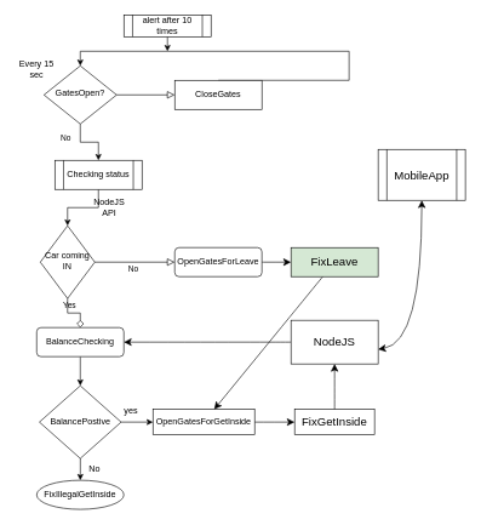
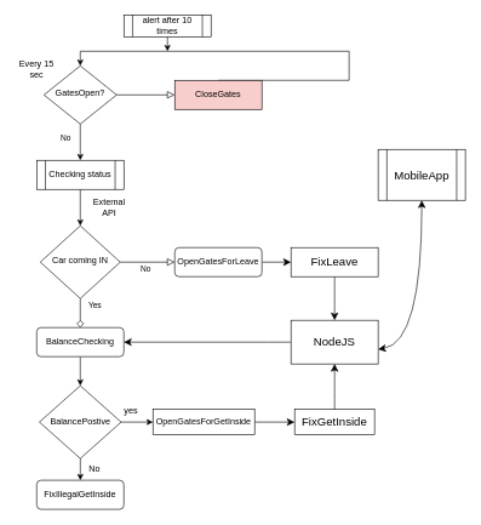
  <mxCell id="0" />
  <mxCell id="1" parent="0" />
  <mxCell id="2" value="No" style="edgeStyle=orthogonalEdgeStyle;rounded=0;html=1;jettySize=auto;orthogonalLoop=1;fontSize=11;endArrow=block;endFill=0;endSize=8;strokeWidth=1;shadow=0;labelBackgroundColor=none;" parent="1" source="4" target="6" edge="1"><mxGeometry x="-1" y="-92" relative="1" as="geometry"><mxPoint x="-70" y="-32" as="offset" /></mxGeometry></mxCell>
  <mxCell id="3" style="edgeStyle=orthogonalEdgeStyle;rounded=0;orthogonalLoop=1;jettySize=auto;html=1;entryX=0.5;entryY=0;entryDx=0;entryDy=0;" parent="1" source="4" target="17" edge="1"><mxGeometry relative="1" as="geometry" /></mxCell>
  <mxCell id="4" value="GatesOpen?" style="rhombus;whiteSpace=wrap;html=1;shadow=0;fontFamily=Helvetica;fontSize=12;align=center;strokeWidth=1;spacing=6;spacingTop=-4;" parent="1" vertex="1"><mxGeometry x="60" y="90" width="100" height="80" as="geometry" /></mxCell>
  <mxCell id="5" style="edgeStyle=orthogonalEdgeStyle;rounded=0;orthogonalLoop=1;jettySize=auto;html=1;exitX=0.5;exitY=0;exitDx=0;exitDy=0;entryX=0.5;entryY=0;entryDx=0;entryDy=0;" parent="1" source="6" target="4" edge="1"><mxGeometry relative="1" as="geometry"><Array as="points"><mxPoint x="480" y="110" /><mxPoint x="480" y="70" /><mxPoint x="110" y="70" /></Array></mxGeometry></mxCell>
- <mxCell id="6" value="CloseGates" style="rounded=1;whiteSpace=wrap;html=1;fontSize=12;glass=0;strokeWidth=1;shadow=0;arcSize=0;" parent="1" vertex="1"><mxGeometry x="240" y="110" width="120" height="40" as="geometry" /></mxCell>
+ <mxCell id="6" value="CloseGates" style="rounded=1;whiteSpace=wrap;html=1;fontSize=12;glass=0;strokeWidth=1;shadow=0;arcSize=0;fillColor=#f8cecc;" parent="1" vertex="1"><mxGeometry x="240" y="110" width="120" height="40" as="geometry" /></mxCell>
  <mxCell id="7" value="No" style="rounded=0;html=1;jettySize=auto;orthogonalLoop=1;fontSize=11;endArrow=diamond;endFill=0;endSize=8;strokeWidth=1;shadow=0;labelBackgroundColor=none;edgeStyle=orthogonalEdgeStyle;" parent="1" source="9" target="11" edge="1"><mxGeometry x="-1" y="98" relative="1" as="geometry"><mxPoint x="-8" y="-40" as="offset" /></mxGeometry></mxCell>
  <mxCell id="8" value="Yes" style="edgeStyle=orthogonalEdgeStyle;rounded=0;html=1;jettySize=auto;orthogonalLoop=1;fontSize=11;endArrow=block;endFill=0;endSize=8;strokeWidth=1;shadow=0;labelBackgroundColor=none;" parent="1" source="9" target="13" edge="1"><mxGeometry x="-1" y="-69" relative="1" as="geometry"><mxPoint x="-35" y="-9" as="offset" /></mxGeometry></mxCell>
- <mxCell id="9" value="Car coming IN" style="rhombus;whiteSpace=wrap;html=1;shadow=0;fontFamily=Helvetica;fontSize=12;align=center;strokeWidth=1;spacing=6;spacingTop=-4;" parent="1" vertex="1"><mxGeometry x="55" y="310" width="75" height="100" as="geometry" /></mxCell>
+ <mxCell id="9" value="Car coming IN" style="rhombus;whiteSpace=wrap;html=1;shadow=0;fontFamily=Helvetica;fontSize=12;align=center;strokeWidth=1;spacing=6;spacingTop=-4;" parent="1" vertex="1"><mxGeometry x="55" y="310" width="110" height="100" as="geometry" /></mxCell>
  <mxCell id="10" style="edgeStyle=orthogonalEdgeStyle;rounded=0;orthogonalLoop=1;jettySize=auto;html=1;entryX=0.5;entryY=0;entryDx=0;entryDy=0;" parent="1" source="11" target="22" edge="1"><mxGeometry relative="1" as="geometry" /></mxCell>
  <mxCell id="11" value="BalanceChecking" style="rounded=1;whiteSpace=wrap;html=1;fontSize=12;glass=0;strokeWidth=1;shadow=0;" parent="1" vertex="1"><mxGeometry x="50" y="450" width="120" height="40" as="geometry" /></mxCell>
  <mxCell id="12" style="edgeStyle=none;curved=1;rounded=0;orthogonalLoop=1;jettySize=auto;html=1;entryX=0;entryY=0.5;entryDx=0;entryDy=0;fontSize=12;startSize=8;endSize=8;" edge="1" parent="1" source="13" target="31"><mxGeometry relative="1" as="geometry" /></mxCell>
  <mxCell id="13" value="OpenGatesForLeave" style="rounded=1;whiteSpace=wrap;html=1;fontSize=12;glass=0;strokeWidth=1;shadow=0;" parent="1" vertex="1"><mxGeometry x="240" y="340" width="120" height="40" as="geometry" /></mxCell>
  <mxCell id="14" style="edgeStyle=orthogonalEdgeStyle;rounded=0;orthogonalLoop=1;jettySize=auto;html=1;" parent="1" source="15" edge="1"><mxGeometry relative="1" as="geometry"><mxPoint x="230" y="70" as="targetPoint" /></mxGeometry></mxCell>
  <mxCell id="15" value="alert after 10 times" style="shape=process;whiteSpace=wrap;html=1;backgroundOutline=1;" parent="1" vertex="1"><mxGeometry x="170" y="20" width="120" height="30" as="geometry" /></mxCell>
  <mxCell id="16" style="edgeStyle=orthogonalEdgeStyle;rounded=0;orthogonalLoop=1;jettySize=auto;html=1;entryX=0.5;entryY=0;entryDx=0;entryDy=0;" parent="1" source="17" target="9" edge="1"><mxGeometry relative="1" as="geometry" /></mxCell>
- <mxCell id="17" value="Checking status" style="shape=process;whiteSpace=wrap;html=1;backgroundOutline=1;" parent="1" vertex="1"><mxGeometry x="75" y="220" width="120" height="40" as="geometry" /></mxCell>
- <mxCell id="18" value="NodeJS API" style="text;html=1;strokeColor=none;fillColor=none;align=center;verticalAlign=middle;whiteSpace=wrap;rounded=0;" parent="1" vertex="1"><mxGeometry x="120" y="270" width="60" height="30" as="geometry" /></mxCell>
+ <mxCell id="17" value="Checking status" style="shape=process;whiteSpace=wrap;html=1;backgroundOutline=1;" parent="1" vertex="1"><mxGeometry x="50" y="220" width="120" height="40" as="geometry" /></mxCell>
+ <mxCell id="18" value="External API" style="text;html=1;strokeColor=none;fillColor=none;align=center;verticalAlign=middle;whiteSpace=wrap;rounded=0;" parent="1" vertex="1"><mxGeometry x="120" y="270" width="60" height="30" as="geometry" /></mxCell>
  <mxCell id="19" value="Every 15 sec" style="text;html=1;strokeColor=none;fillColor=none;align=center;verticalAlign=middle;whiteSpace=wrap;rounded=0;" parent="1" vertex="1"><mxGeometry x="20" y="80" width="60" height="30" as="geometry" /></mxCell>
  <mxCell id="20" style="edgeStyle=orthogonalEdgeStyle;rounded=0;orthogonalLoop=1;jettySize=auto;html=1;exitX=1;exitY=0.5;exitDx=0;exitDy=0;" parent="1" source="22" target="24" edge="1"><mxGeometry relative="1" as="geometry" /></mxCell>
  <mxCell id="21" style="edgeStyle=orthogonalEdgeStyle;rounded=0;orthogonalLoop=1;jettySize=auto;html=1;entryX=0.5;entryY=0;entryDx=0;entryDy=0;" parent="1" source="22" target="25" edge="1"><mxGeometry relative="1" as="geometry" /></mxCell>
  <mxCell id="22" value="BalancePostive" style="rhombus;whiteSpace=wrap;html=1;" parent="1" vertex="1"><mxGeometry x="53.75" y="530" width="112.5" height="100" as="geometry" /></mxCell>
  <mxCell id="23" style="edgeStyle=none;curved=1;rounded=0;orthogonalLoop=1;jettySize=auto;html=1;entryX=0;entryY=0.5;entryDx=0;entryDy=0;fontSize=12;startSize=8;endSize=8;" edge="1" parent="1" source="24" target="33"><mxGeometry relative="1" as="geometry" /></mxCell>
  <mxCell id="24" value="OpenGatesForGetInside" style="rounded=0;whiteSpace=wrap;html=1;" parent="1" vertex="1"><mxGeometry x="210" y="562.5" width="140" height="35" as="geometry" /></mxCell>
- <mxCell id="25" value="FixIllegalGetInside" style="ellipse;whiteSpace=wrap;html=1;" parent="1" vertex="1"><mxGeometry x="50" y="660" width="120" height="40" as="geometry" /></mxCell>
+ <mxCell id="25" value="FixIllegalGetInside" style="rounded=1;whiteSpace=wrap;html=1;" parent="1" vertex="1"><mxGeometry x="50" y="660" width="120" height="40" as="geometry" /></mxCell>
  <mxCell id="26" value="yes" style="text;html=1;strokeColor=none;fillColor=none;align=center;verticalAlign=middle;whiteSpace=wrap;rounded=0;" parent="1" vertex="1"><mxGeometry x="150" y="550" width="60" height="30" as="geometry" /></mxCell>
  <mxCell id="27" value="No" style="text;html=1;strokeColor=none;fillColor=none;align=center;verticalAlign=middle;whiteSpace=wrap;rounded=0;" parent="1" vertex="1"><mxGeometry x="100" y="630" width="60" height="30" as="geometry" /></mxCell>
  <mxCell id="28" style="edgeStyle=none;curved=1;rounded=0;orthogonalLoop=1;jettySize=auto;html=1;entryX=1;entryY=0.5;entryDx=0;entryDy=0;fontSize=12;startSize=8;endSize=8;" edge="1" parent="1" source="29" target="11"><mxGeometry relative="1" as="geometry" /></mxCell>
  <mxCell id="29" value="NodeJS" style="whiteSpace=wrap;html=1;fontSize=16;" vertex="1" parent="1"><mxGeometry x="400" y="440" width="120" height="60" as="geometry" /></mxCell>
- <mxCell id="30" style="edgeStyle=none;curved=1;rounded=0;orthogonalLoop=1;jettySize=auto;html=1;fontSize=12;startSize=8;endSize=8;" edge="1" parent="1" source="31" target="24"><mxGeometry relative="1" as="geometry" /></mxCell>
- <mxCell id="31" value="FixLeave" style="whiteSpace=wrap;html=1;fontSize=16;fillColor=#d5e8d4;" vertex="1" parent="1"><mxGeometry x="400" y="340" width="120" height="40" as="geometry" /></mxCell>
+ <mxCell id="30" style="edgeStyle=none;curved=1;rounded=0;orthogonalLoop=1;jettySize=auto;html=1;entryX=0.5;entryY=0;entryDx=0;entryDy=0;fontSize=12;startSize=8;endSize=8;" edge="1" parent="1" source="31" target="29"><mxGeometry relative="1" as="geometry" /></mxCell>
+ <mxCell id="31" value="FixLeave" style="whiteSpace=wrap;html=1;fontSize=16;" vertex="1" parent="1"><mxGeometry x="400" y="340" width="120" height="40" as="geometry" /></mxCell>
  <mxCell id="32" style="edgeStyle=none;curved=1;rounded=0;orthogonalLoop=1;jettySize=auto;html=1;entryX=0.5;entryY=1;entryDx=0;entryDy=0;fontSize=12;startSize=8;endSize=8;" edge="1" parent="1" source="33" target="29"><mxGeometry relative="1" as="geometry" /></mxCell>
  <mxCell id="33" value="FixGetInside" style="whiteSpace=wrap;html=1;fontSize=16;" vertex="1" parent="1"><mxGeometry x="405" y="562.5" width="110" height="35" as="geometry" /></mxCell>
  <mxCell id="34" value="MobileApp" style="shape=process;whiteSpace=wrap;html=1;backgroundOutline=1;fontSize=16;" vertex="1" parent="1"><mxGeometry x="520" y="205" width="120" height="70" as="geometry" /></mxCell>
  <mxCell id="35" value="" style="edgeStyle=none;orthogonalLoop=1;jettySize=auto;html=1;endArrow=classic;startArrow=classic;endSize=8;startSize=8;rounded=0;fontSize=12;curved=1;exitX=1;exitY=0.667;exitDx=0;exitDy=0;exitPerimeter=0;entryX=0.5;entryY=1;entryDx=0;entryDy=0;" edge="1" parent="1" source="29" target="34"><mxGeometry width="140" relative="1" as="geometry"><mxPoint x="540" y="480" as="sourcePoint" /><mxPoint x="510" y="290" as="targetPoint" /><Array as="points"><mxPoint x="580" y="470" /></Array></mxGeometry></mxCell>
